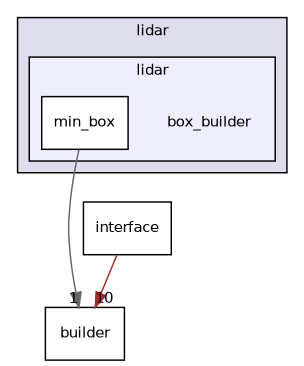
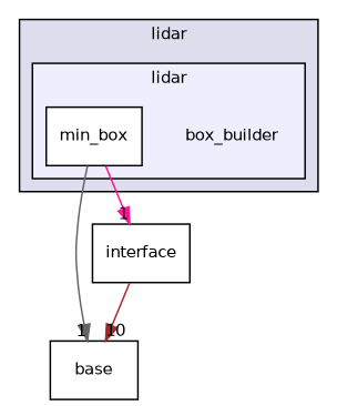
  digraph {
    compound=true
    node [fontname=Helvetica fontsize=10 shape=box]
    edge [headlabel=1 labeldistance=1.5 labelfontname=Helvetica labelfontsize=10]
    n1 [label=box_builder shape=plaintext]
    n2 [color=black fillcolor=white label=min_box style=filled]
-   n3 [label=builder]
+   n3 [label=base]
    n4 [label=interface]
    subgraph cluster_1 {
      bgcolor="#ddddee"
      fontname=Helvetica
      fontsize=10
      label=lidar
      pencolor=black
      subgraph cluster_2 {
        bgcolor="#eeeeff"
        fontname=Helvetica
        fontsize=10
        label=lidar
        pencolor=black
        n1
        n2
      }
    }
    n2 -> n3 [color=gray40]
+   n2 -> n4 [color=deeppink]
    n4 -> n3 [color=brown headlabel=10]
  }
